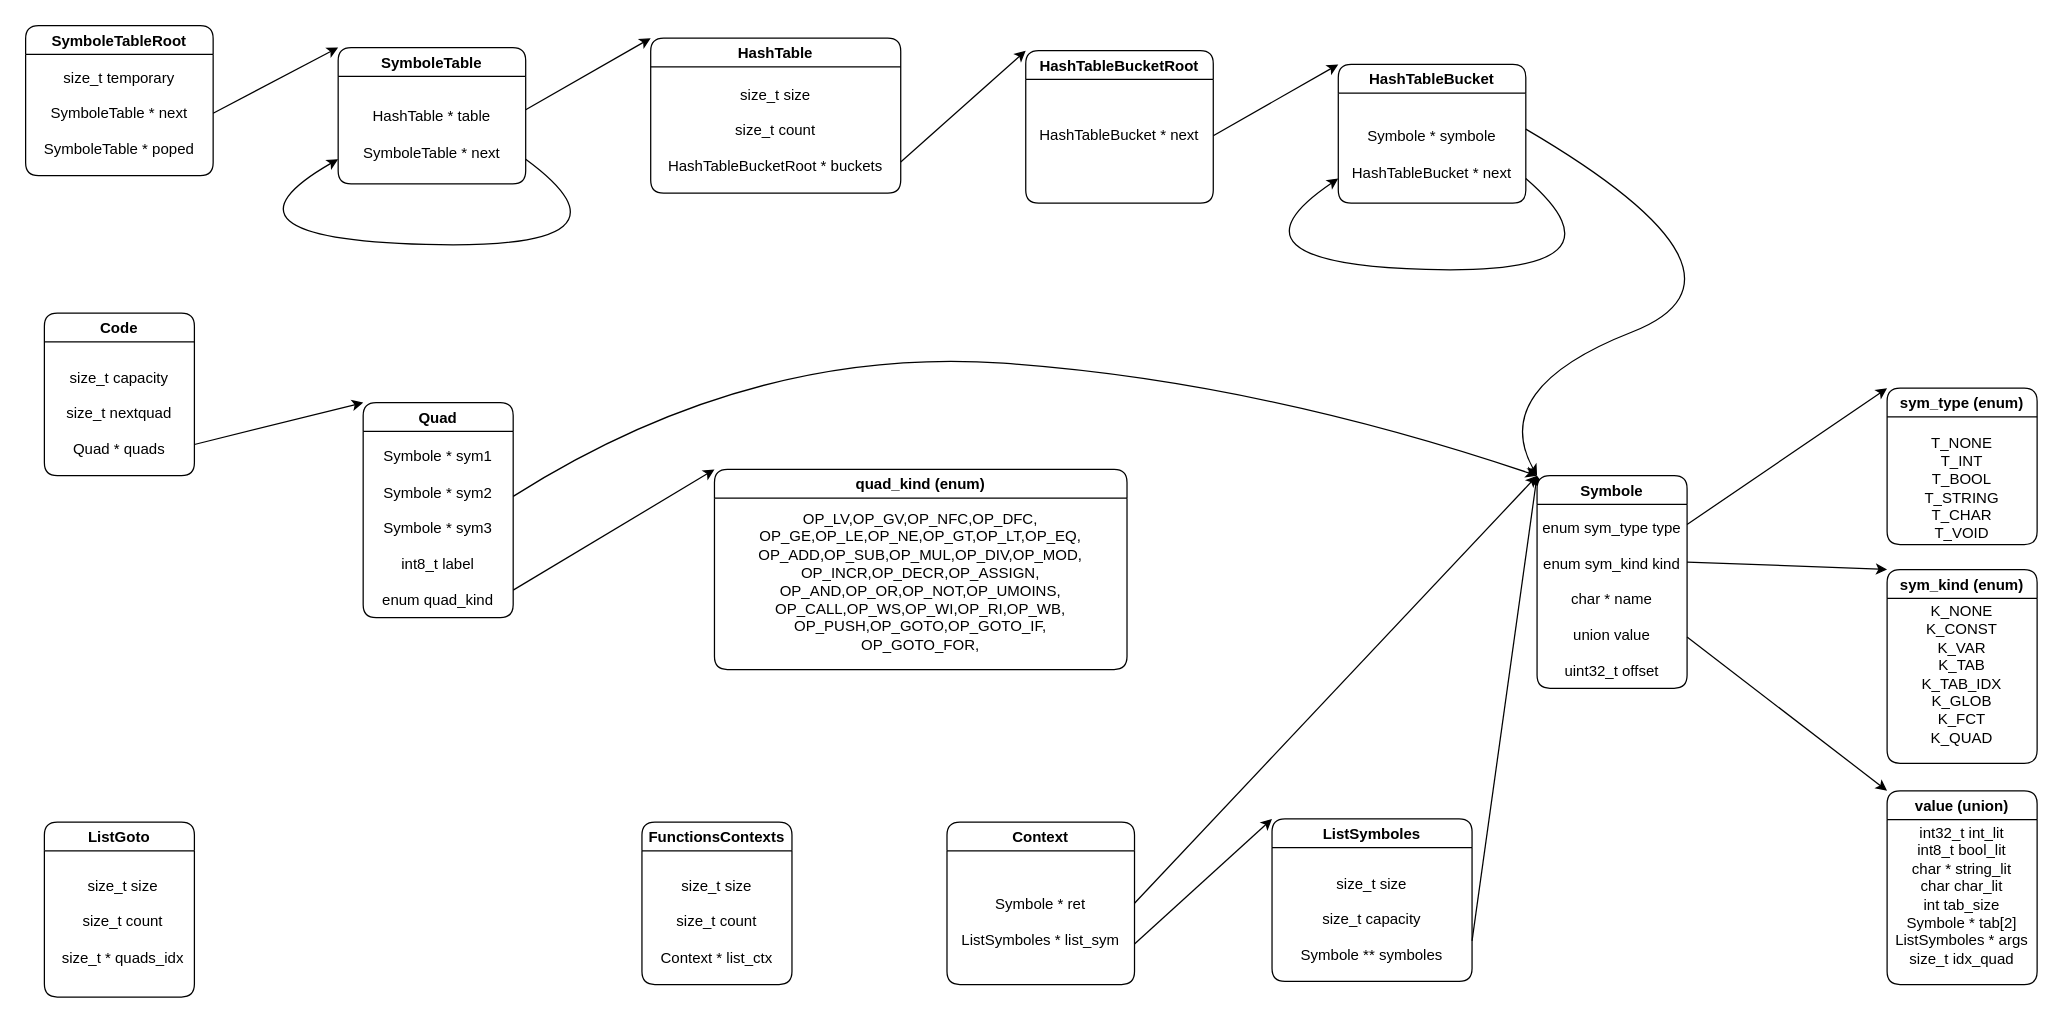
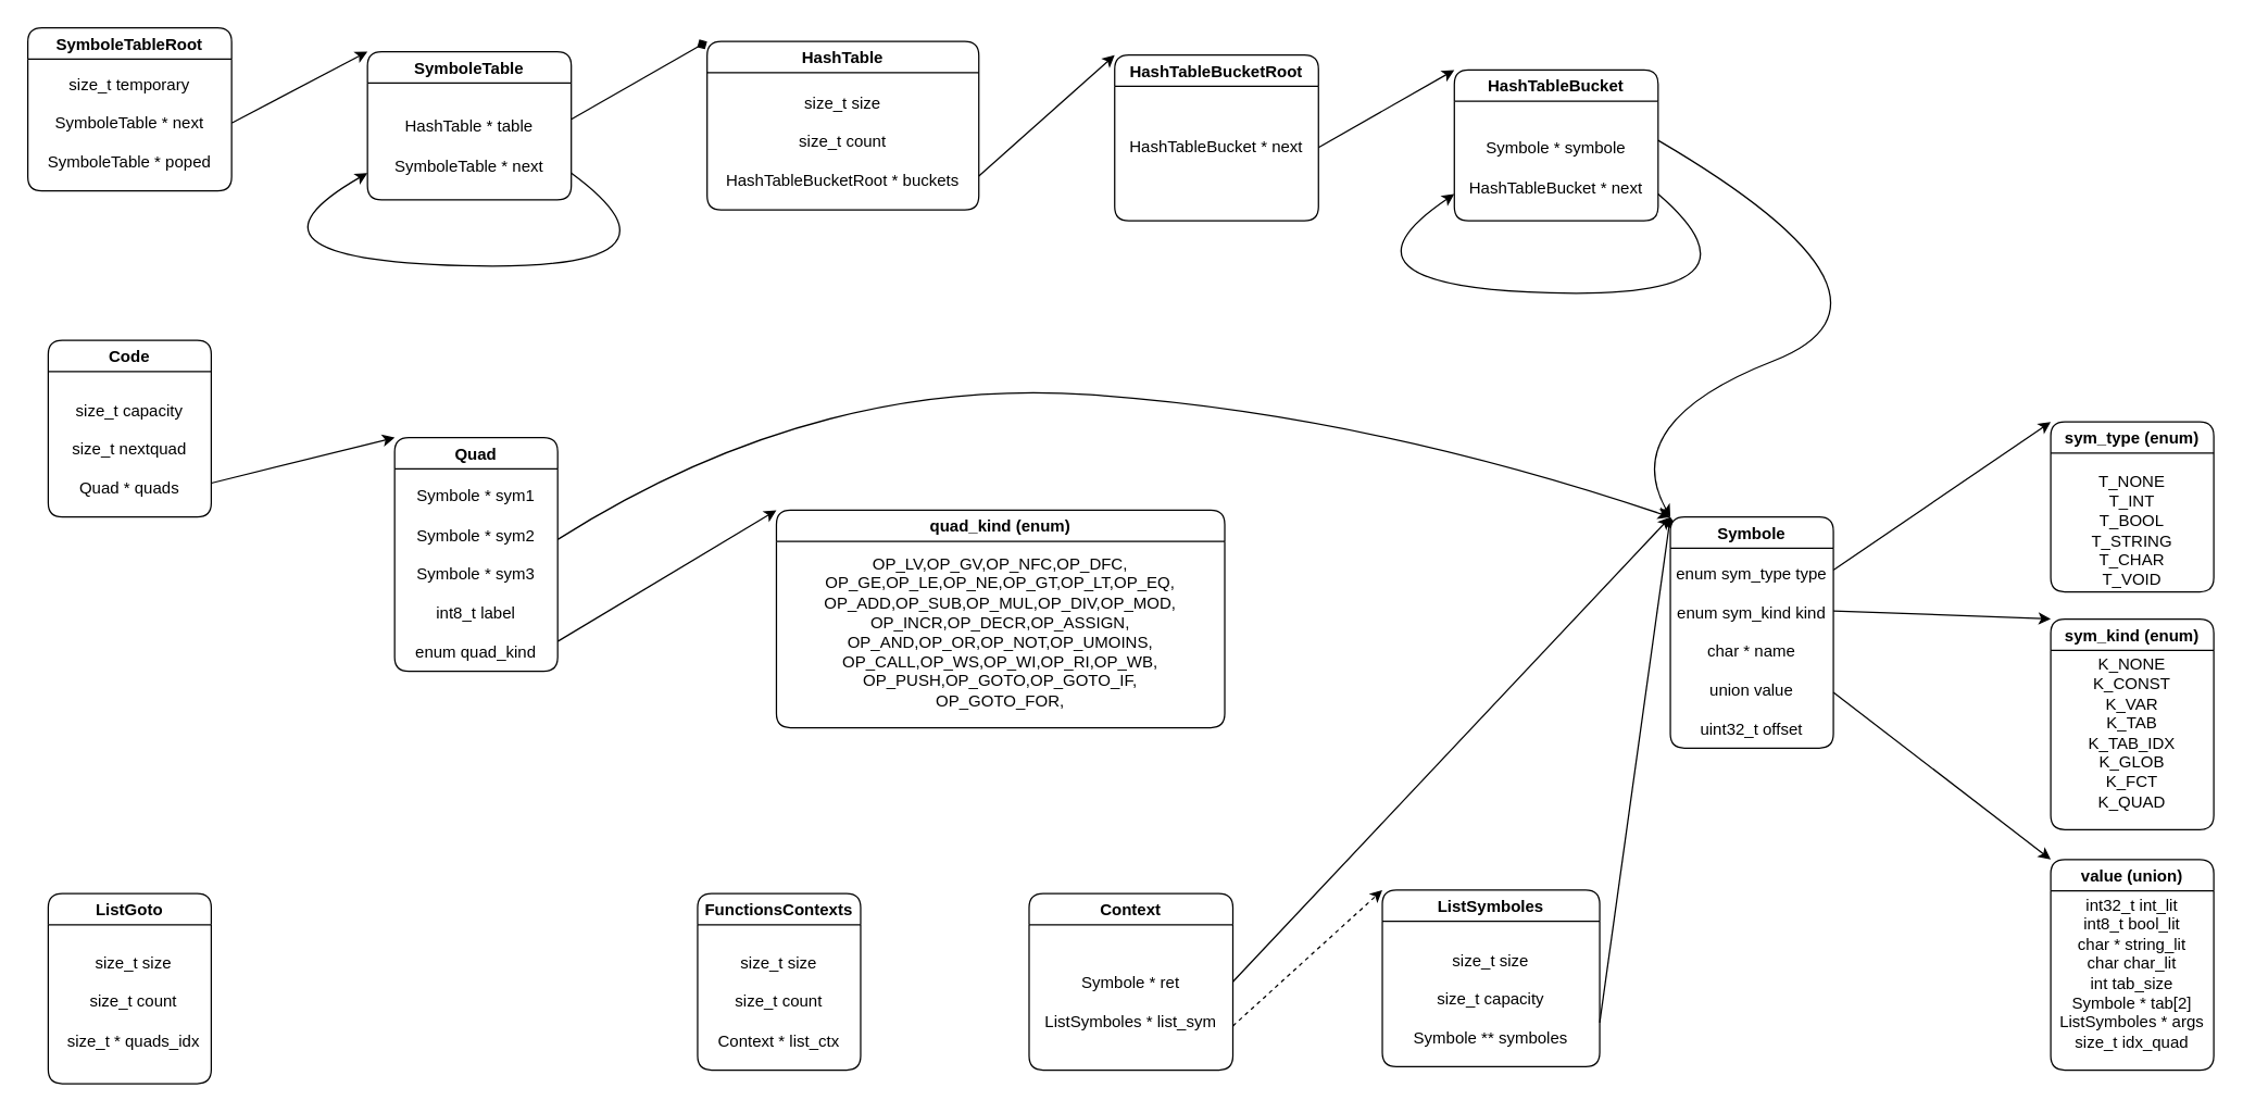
  <mxCell id="0" />
  <mxCell id="1" parent="0" />
  <mxCell id="2" value="FunctionsContexts" style="swimlane;rounded=1;" parent="1" vertex="1"><mxGeometry x="513" y="657" width="120" height="130" as="geometry" /></mxCell>
  <mxCell id="3" value="size_t size&lt;br&gt;&lt;br&gt;size_t count&lt;br&gt;&lt;br&gt;Context * list_ctx" style="text;html=1;strokeColor=none;fillColor=none;align=center;verticalAlign=middle;whiteSpace=wrap;rounded=1;" parent="2" vertex="1"><mxGeometry y="30" width="120" height="100" as="geometry" /></mxCell>
- <mxCell id="4" style="edgeStyle=none;html=1;exitX=1;exitY=0.75;exitDx=0;exitDy=0;entryX=0;entryY=0;entryDx=0;entryDy=0;" edge="1" parent="1" source="6" target="9"><mxGeometry relative="1" as="geometry" /></mxCell>
+ <mxCell id="4" style="edgeStyle=none;html=1;exitX=1;exitY=0.75;exitDx=0;exitDy=0;entryX=0;entryY=0;entryDx=0;entryDy=0;dashed=1;" edge="1" parent="1" source="6" target="9"><mxGeometry relative="1" as="geometry" /></mxCell>
  <mxCell id="5" style="edgeStyle=none;html=1;exitX=1;exitY=0.5;exitDx=0;exitDy=0;entryX=0;entryY=0;entryDx=0;entryDy=0;" edge="1" parent="1" source="6" target="19"><mxGeometry relative="1" as="geometry" /></mxCell>
  <mxCell id="6" value="Context" style="swimlane;rounded=1;" parent="1" vertex="1"><mxGeometry x="757" y="657" width="150" height="130" as="geometry" /></mxCell>
  <mxCell id="7" value="Symbole * ret&lt;br&gt;&lt;br&gt;ListSymboles * list_sym" style="text;html=1;strokeColor=none;fillColor=none;align=center;verticalAlign=middle;whiteSpace=wrap;rounded=1;" parent="6" vertex="1"><mxGeometry x="10" y="30" width="130" height="100" as="geometry" /></mxCell>
  <mxCell id="8" style="edgeStyle=none;html=1;exitX=1;exitY=0.75;exitDx=0;exitDy=0;entryX=0;entryY=0;entryDx=0;entryDy=0;rounded=1;curved=1;endArrow=diamond;" parent="1" source="9" target="19" edge="1"><mxGeometry relative="1" as="geometry" /></mxCell>
  <mxCell id="9" value="ListSymboles" style="swimlane;rounded=1;" parent="1" vertex="1"><mxGeometry x="1017" y="654.5" width="160" height="130" as="geometry" /></mxCell>
  <mxCell id="10" value="size_t size&lt;br&gt;&lt;br&gt;size_t capacity&lt;br&gt;&lt;br&gt;Symbole ** symboles" style="text;html=1;strokeColor=none;fillColor=none;align=center;verticalAlign=middle;whiteSpace=wrap;rounded=1;" parent="9" vertex="1"><mxGeometry x="20" y="30" width="120" height="100" as="geometry" /></mxCell>
  <mxCell id="11" value="ListGoto" style="swimlane;rounded=1;" parent="1" vertex="1"><mxGeometry x="35" y="657" width="120" height="140" as="geometry" /></mxCell>
  <mxCell id="12" value="size_t size&lt;br&gt;&lt;br&gt;size_t count&lt;br&gt;&lt;br&gt;size_t * quads_idx" style="text;html=1;strokeColor=none;fillColor=none;align=center;verticalAlign=middle;whiteSpace=wrap;rounded=1;" parent="11" vertex="1"><mxGeometry x="3" y="38.5" width="120" height="83" as="geometry" /></mxCell>
  <mxCell id="13" value="Code" style="swimlane;rounded=1;" parent="1" vertex="1"><mxGeometry x="35" y="250" width="120" height="130" as="geometry" /></mxCell>
  <mxCell id="14" value="size_t capacity&lt;br&gt;&lt;br&gt;size_t nextquad&lt;br&gt;&lt;br&gt;Quad * quads" style="text;html=1;strokeColor=none;fillColor=none;align=center;verticalAlign=middle;whiteSpace=wrap;rounded=1;" parent="13" vertex="1"><mxGeometry y="30" width="120" height="100" as="geometry" /></mxCell>
  <mxCell id="15" value="Quad" style="swimlane;rounded=1;" parent="1" vertex="1"><mxGeometry x="290" y="321.5" width="120" height="172" as="geometry" /></mxCell>
  <mxCell id="16" value="Symbole * sym1&lt;br&gt;&lt;br&gt;Symbole * sym2&lt;br&gt;&lt;br&gt;Symbole * sym3&lt;br&gt;&lt;br&gt;int8_t label&lt;br&gt;&lt;br&gt;enum quad_kind" style="text;html=1;strokeColor=none;fillColor=none;align=center;verticalAlign=middle;whiteSpace=wrap;rounded=1;" parent="15" vertex="1"><mxGeometry y="50" width="120" height="100" as="geometry" /></mxCell>
  <mxCell id="17" value="quad_kind (enum)" style="swimlane;startSize=23;rounded=1;" parent="1" vertex="1"><mxGeometry x="571" y="375" width="330" height="160" as="geometry" /></mxCell>
  <mxCell id="18" value="OP_LV,OP_GV,OP_NFC,OP_DFC,&lt;br&gt;OP_GE,OP_LE,OP_NE,OP_GT,OP_LT,OP_EQ,&lt;br&gt;OP_ADD,OP_SUB,OP_MUL,OP_DIV,OP_MOD,&lt;br&gt;OP_INCR,OP_DECR,OP_ASSIGN,&lt;br&gt;OP_AND,OP_OR,OP_NOT,OP_UMOINS,&lt;br&gt;OP_CALL,OP_WS,OP_WI,OP_RI,OP_WB,&lt;br&gt;OP_PUSH,OP_GOTO,OP_GOTO_IF,&lt;br&gt;OP_GOTO_FOR," style="text;html=1;strokeColor=none;fillColor=none;align=center;verticalAlign=middle;whiteSpace=wrap;rounded=1;" parent="17" vertex="1"><mxGeometry x="26" y="30" width="278" height="120" as="geometry" /></mxCell>
  <mxCell id="19" value="Symbole" style="swimlane;rounded=1;" parent="1" vertex="1"><mxGeometry x="1229" y="380" width="120" height="170" as="geometry" /></mxCell>
  <mxCell id="20" value="enum sym_type type&lt;br&gt;&lt;br&gt;enum sym_kind kind&lt;br&gt;&lt;br&gt;char * name&lt;br&gt;&lt;br&gt;union value&lt;br&gt;&lt;br&gt;uint32_t offset" style="text;html=1;strokeColor=none;fillColor=none;align=center;verticalAlign=middle;whiteSpace=wrap;rounded=1;" parent="19" vertex="1"><mxGeometry y="39" width="120" height="120" as="geometry" /></mxCell>
  <mxCell id="21" value="sym_type (enum)" style="swimlane;rounded=1;" parent="1" vertex="1"><mxGeometry x="1509" y="310" width="120" height="125" as="geometry" /></mxCell>
  <mxCell id="22" value="T_NONE&lt;br&gt;T_INT&lt;br&gt;T_BOOL&lt;br&gt;T_STRING&lt;br&gt;T_CHAR&lt;br&gt;T_VOID" style="text;html=1;strokeColor=none;fillColor=none;align=center;verticalAlign=middle;whiteSpace=wrap;rounded=1;" parent="21" vertex="1"><mxGeometry y="30" width="120" height="100" as="geometry" /></mxCell>
  <mxCell id="23" value="sym_kind (enum)" style="swimlane;rounded=1;" parent="1" vertex="1"><mxGeometry x="1509" y="455" width="120" height="155" as="geometry" /></mxCell>
  <mxCell id="24" value="K_NONE&lt;br&gt;K_CONST&lt;br&gt;K_VAR&lt;br&gt;K_TAB&lt;br&gt;K_TAB_IDX&lt;br&gt;K_GLOB&lt;br&gt;K_FCT&lt;br&gt;K_QUAD" style="text;html=1;strokeColor=none;fillColor=none;align=center;verticalAlign=middle;whiteSpace=wrap;rounded=1;" parent="23" vertex="1"><mxGeometry y="34" width="120" height="100" as="geometry" /></mxCell>
  <mxCell id="25" value="SymboleTable" style="swimlane;rounded=1;" parent="1" vertex="1"><mxGeometry x="270" y="37.5" width="150" height="109" as="geometry" /></mxCell>
  <mxCell id="26" value="HashTable * table&lt;br&gt;&lt;br&gt;SymboleTable * next" style="text;html=1;strokeColor=none;fillColor=none;align=center;verticalAlign=middle;whiteSpace=wrap;rounded=1;" parent="25" vertex="1"><mxGeometry y="30" width="150" height="79" as="geometry" /></mxCell>
  <mxCell id="27" value="" style="endArrow=classic;html=1;exitX=1;exitY=0.75;exitDx=0;exitDy=0;entryX=0;entryY=0.75;entryDx=0;entryDy=0;rounded=1;curved=1;" parent="25" source="26" target="26" edge="1"><mxGeometry width="50" height="50" relative="1" as="geometry"><mxPoint x="110" y="222.5" as="sourcePoint" /><mxPoint x="160" y="172.5" as="targetPoint" /><Array as="points"><mxPoint x="250" y="162.5" /><mxPoint x="-110" y="152.5" /></Array></mxGeometry></mxCell>
  <mxCell id="28" value="SymboleTableRoot" style="swimlane;rounded=1;" parent="1" vertex="1"><mxGeometry y="20" width="150" height="120" as="geometry" x="20" /></mxCell>
  <mxCell id="29" value="size_t temporary&lt;br&gt;&lt;br&gt;SymboleTable * next&lt;br&gt;&lt;br&gt;SymboleTable * poped" style="text;html=1;strokeColor=none;fillColor=none;align=center;verticalAlign=middle;whiteSpace=wrap;rounded=1;" parent="28" vertex="1"><mxGeometry y="20" width="150" height="100" as="geometry" /></mxCell>
  <mxCell id="30" value="HashTable" style="swimlane;rounded=1;" parent="1" vertex="1"><mxGeometry x="520" y="30" width="200" height="124" as="geometry" /></mxCell>
  <mxCell id="31" value="size_t size&lt;br&gt;&lt;br&gt;size_t count&lt;br&gt;&lt;br&gt;HashTableBucketRoot * buckets" style="text;html=1;strokeColor=none;fillColor=none;align=center;verticalAlign=middle;whiteSpace=wrap;rounded=1;" parent="30" vertex="1"><mxGeometry y="24" width="200" height="100" as="geometry" /></mxCell>
  <mxCell id="32" value="HashTableBucket" style="swimlane;rounded=1;" parent="1" vertex="1"><mxGeometry x="1070" y="51" width="150" height="111" as="geometry" /></mxCell>
  <mxCell id="33" value="Symbole * symbole&lt;br&gt;&lt;br&gt;HashTableBucket * next" style="text;html=1;strokeColor=none;fillColor=none;align=center;verticalAlign=middle;whiteSpace=wrap;rounded=1;" parent="32" vertex="1"><mxGeometry y="32" width="150" height="79" as="geometry" /></mxCell>
  <mxCell id="34" value="" style="endArrow=classic;html=1;entryX=0;entryY=0.75;entryDx=0;entryDy=0;exitX=1;exitY=0.75;exitDx=0;exitDy=0;rounded=1;curved=1;" parent="32" source="33" target="33" edge="1"><mxGeometry width="50" height="50" relative="1" as="geometry"><mxPoint x="140" y="129" as="sourcePoint" /><mxPoint x="-10" y="111" as="targetPoint" /><Array as="points"><mxPoint x="240" y="169" /><mxPoint x="-100" y="159" /></Array></mxGeometry></mxCell>
  <mxCell id="35" value="HashTableBucketRoot" style="swimlane;rounded=1;" parent="1" vertex="1"><mxGeometry x="820" y="40" width="150" height="122" as="geometry" /></mxCell>
  <mxCell id="36" value="HashTableBucket * next" style="text;html=1;strokeColor=none;fillColor=none;align=center;verticalAlign=middle;whiteSpace=wrap;rounded=1;" parent="35" vertex="1"><mxGeometry y="32" width="150" height="72" as="geometry" /></mxCell>
  <mxCell id="37" style="edgeStyle=none;html=1;exitX=1;exitY=0;exitDx=0;exitDy=0;entryX=0;entryY=0;entryDx=0;entryDy=0;rounded=1;curved=1;" parent="1" source="20" target="21" edge="1"><mxGeometry relative="1" as="geometry" /></mxCell>
  <mxCell id="38" style="edgeStyle=none;html=1;exitX=1;exitY=0.25;exitDx=0;exitDy=0;entryX=0;entryY=0;entryDx=0;entryDy=0;rounded=1;curved=1;" parent="1" source="20" target="23" edge="1"><mxGeometry relative="1" as="geometry" /></mxCell>
  <mxCell id="39" style="edgeStyle=none;html=1;exitX=1;exitY=0.75;exitDx=0;exitDy=0;entryX=0;entryY=0;entryDx=0;entryDy=0;rounded=1;curved=1;" parent="1" source="14" target="15" edge="1"><mxGeometry relative="1" as="geometry" /></mxCell>
  <mxCell id="40" style="edgeStyle=none;html=1;exitX=1;exitY=0.5;exitDx=0;exitDy=0;entryX=0;entryY=0;entryDx=0;entryDy=0;rounded=1;curved=1;" parent="1" source="36" target="32" edge="1"><mxGeometry relative="1" as="geometry" /></mxCell>
- <mxCell id="41" style="edgeStyle=none;html=1;exitX=1;exitY=0.25;exitDx=0;exitDy=0;entryX=0;entryY=0;entryDx=0;entryDy=0;rounded=1;curved=1;" parent="1" source="26" target="30" edge="1"><mxGeometry relative="1" as="geometry" /></mxCell>
+ <mxCell id="41" style="edgeStyle=none;html=1;exitX=1;exitY=0.25;exitDx=0;exitDy=0;entryX=0;entryY=0;entryDx=0;entryDy=0;rounded=1;curved=1;endArrow=diamond;" parent="1" source="26" target="30" edge="1"><mxGeometry relative="1" as="geometry" /></mxCell>
  <mxCell id="42" value="" style="endArrow=classic;html=1;exitX=1;exitY=0.25;exitDx=0;exitDy=0;entryX=0;entryY=0;entryDx=0;entryDy=0;rounded=1;curved=1;" parent="1" source="33" target="19" edge="1"><mxGeometry width="50" height="50" relative="1" as="geometry"><mxPoint x="1400" y="230" as="sourcePoint" /><mxPoint x="1450" y="180" as="targetPoint" /><Array as="points"><mxPoint x="1420" y="220" /><mxPoint x="1190" y="310" /></Array></mxGeometry></mxCell>
  <mxCell id="43" style="edgeStyle=none;html=1;exitX=1;exitY=0.75;exitDx=0;exitDy=0;entryX=0;entryY=0;entryDx=0;entryDy=0;rounded=1;curved=1;" parent="1" source="31" target="35" edge="1"><mxGeometry relative="1" as="geometry" /></mxCell>
  <mxCell id="44" style="edgeStyle=none;html=1;exitX=1;exitY=0.5;exitDx=0;exitDy=0;entryX=0;entryY=0;entryDx=0;entryDy=0;rounded=1;curved=1;" parent="1" source="29" target="25" edge="1"><mxGeometry relative="1" as="geometry" /></mxCell>
  <mxCell id="45" value="value (union)" style="swimlane;rounded=1;" vertex="1" parent="1"><mxGeometry x="1509" y="632" width="120" height="155" as="geometry" /></mxCell>
  <mxCell id="46" value="int32_t int_lit&lt;br&gt;int8_t bool_lit&lt;br&gt;char * string_lit&lt;br&gt;char char_lit&lt;br&gt;int tab_size&lt;br&gt;Symbole * tab[2]&lt;br&gt;ListSymboles * args&lt;br&gt;size_t idx_quad" style="text;html=1;strokeColor=none;fillColor=none;align=center;verticalAlign=middle;whiteSpace=wrap;rounded=1;" vertex="1" parent="45"><mxGeometry y="34" width="120" height="100" as="geometry" /></mxCell>
  <mxCell id="47" style="edgeStyle=none;html=1;exitX=1;exitY=0.75;exitDx=0;exitDy=0;entryX=0;entryY=0;entryDx=0;entryDy=0;" edge="1" parent="1" source="20" target="45"><mxGeometry relative="1" as="geometry" /></mxCell>
  <mxCell id="48" value="" style="curved=1;endArrow=classic;html=1;exitX=1;exitY=0.25;exitDx=0;exitDy=0;entryX=0;entryY=0;entryDx=0;entryDy=0;" edge="1" parent="1" source="16" target="19"><mxGeometry width="50" height="50" relative="1" as="geometry"><mxPoint x="550" y="316" as="sourcePoint" /><mxPoint x="600" y="266" as="targetPoint" /><Array as="points"><mxPoint x="600" y="276" /><mxPoint x="1004" y="304" /></Array></mxGeometry></mxCell>
  <mxCell id="49" style="edgeStyle=none;html=1;exitX=1;exitY=1;exitDx=0;exitDy=0;entryX=0;entryY=0;entryDx=0;entryDy=0;" edge="1" parent="1" source="16" target="17"><mxGeometry relative="1" as="geometry" /></mxCell>
